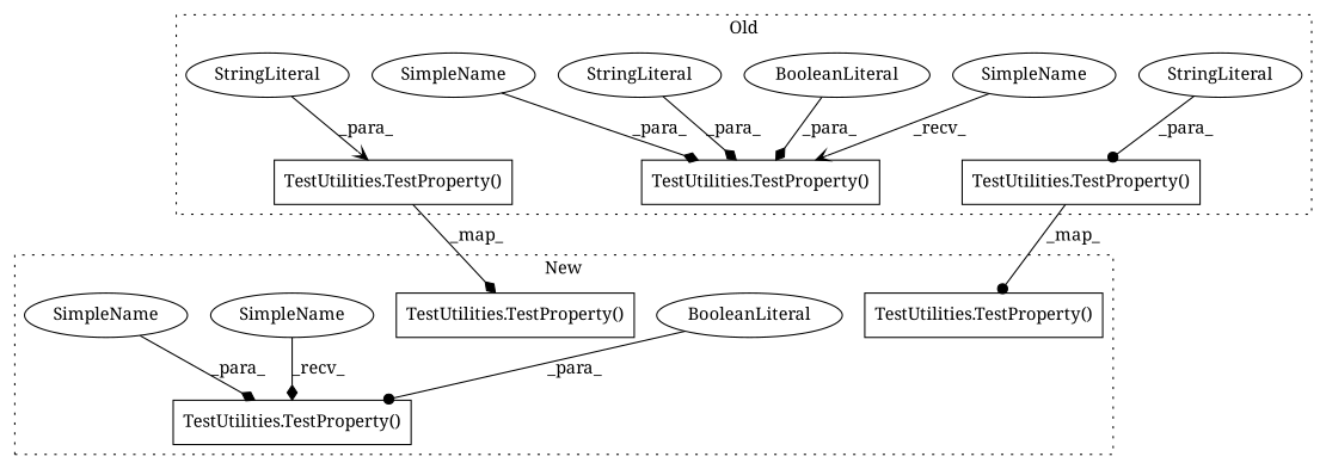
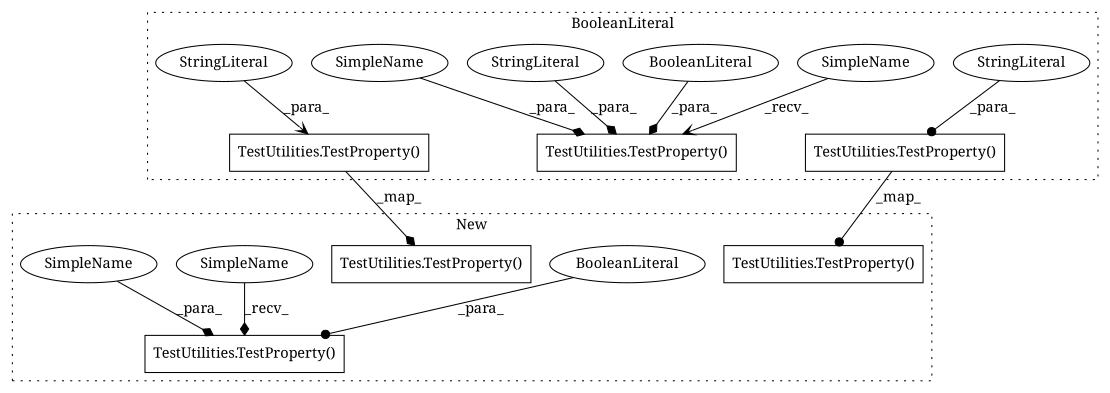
  digraph {
    fontname="Noto Serif"
    node [a=32 l="13,1" shape=ellipse fontname="Noto Serif"]
    edge [arrowhead=diamond fontname="Noto Serif"]
    n1 [label="TestUtilities.TestProperty()" s="2798,2843" shape=box]
    n2 [a=45 l=14 label=StringLiteral s=2817]
    n3 [label="TestUtilities.TestProperty()" s="2947,2985" shape=box]
    n4 [a=9 l=5 label=BooleanLiteral s=2980]
    n5 [a=45 l=12 label=StringLiteral s=2966]
    n6 [label="TestUtilities.TestProperty()" s="4613,4650" shape=box]
    n7 [a=45 l=9 label=StringLiteral s=4632]
    n8 [a=42 l=13 label=SimpleName s=2933]
    n9 [a=42 l=4 label=SimpleName s=2960]
    n10 [label="TestUtilities.TestProperty()" s="2719,2764" shape=box]
    n11 [label="TestUtilities.TestProperty()" s="3553,3594" shape=box]
    n12 [a=9 l=5 label=BooleanLiteral s=3589]
    n13 [label="TestUtilities.TestProperty()" s="5180,5237" shape=box]
    n14 [a=42 l=13 label=SimpleName s=3539]
    n15 [a=42 l=4 label=SimpleName s=3566]
    subgraph cluster_1 {
-     label=Old
+     label=BooleanLiteral
      style=dotted
      n1
      n2
      n3
      n4
      n5
      n6
      n7
      n8
      n9
    }
    subgraph cluster_2 {
      label=New
      style=dotted
      n10
      n11
      n12
      n13
      n14
      n15
    }
    n1 -> n10 [label=_map_]
    n2 -> n1 [label=_para_ arrowhead=vee]
    n4 -> n3 [label=_para_]
    n5 -> n3 [label=_para_]
    n6 -> n13 [label=_map_ arrowhead=dot]
    n7 -> n6 [label=_para_ arrowhead=dot]
    n8 -> n3 [label=_recv_ arrowhead=vee]
    n9 -> n3 [label=_para_]
    n12 -> n11 [label=_para_ arrowhead=dot]
    n14 -> n11 [label=_recv_]
    n15 -> n11 [label=_para_]
  }
